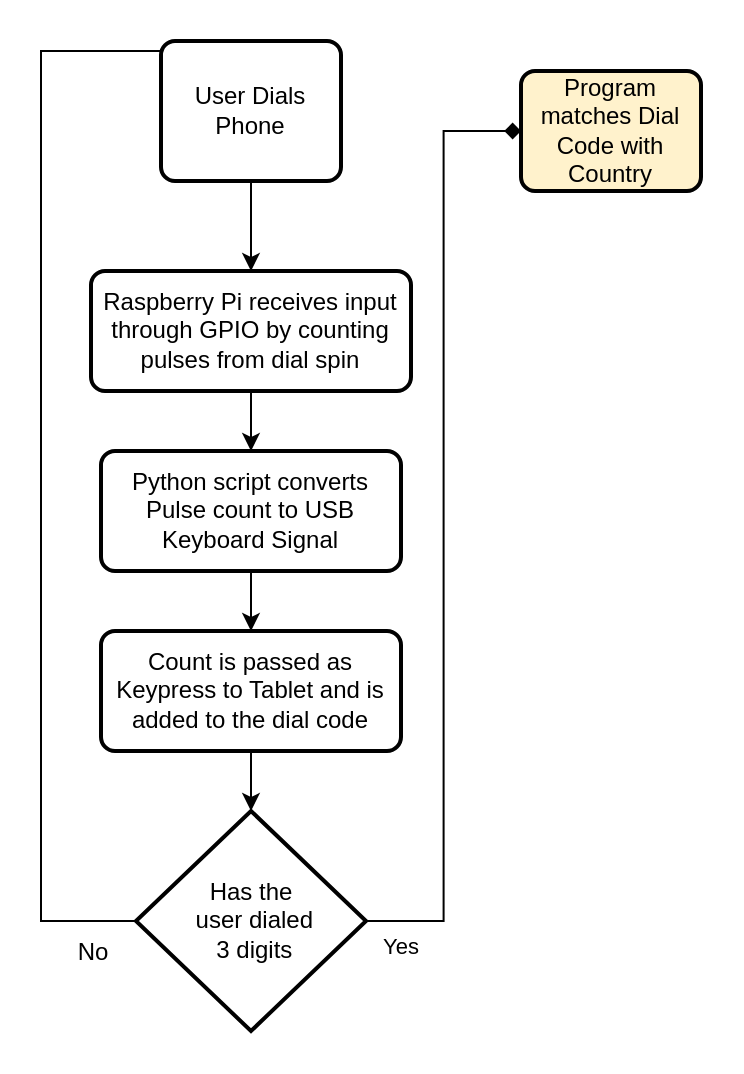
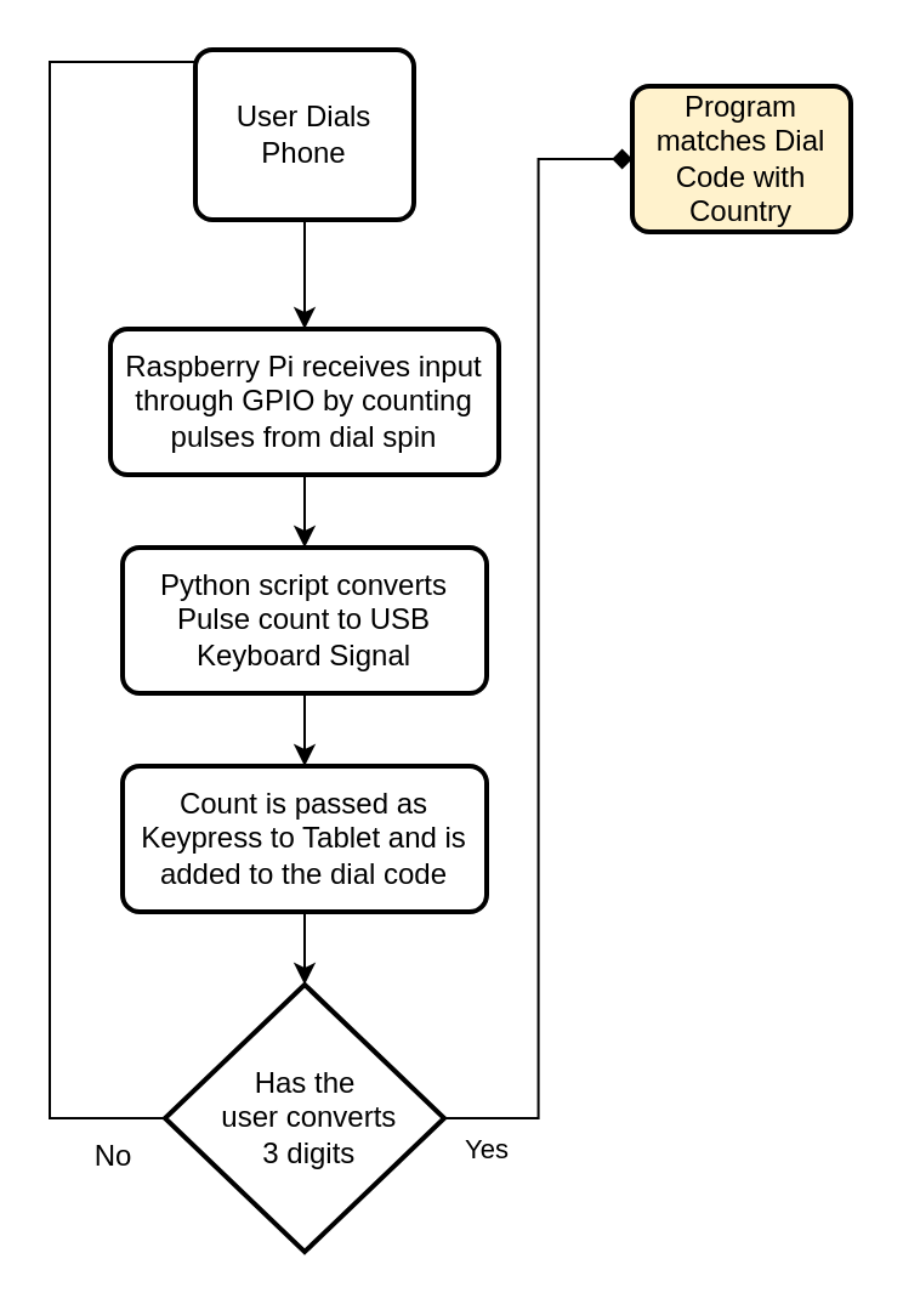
  <mxCell id="0" />
  <mxCell id="1" parent="0" />
  <mxCell id="2" value="" style="edgeStyle=orthogonalEdgeStyle;rounded=0;orthogonalLoop=1;jettySize=auto;html=1;entryX=0.5;entryY=0;entryDx=0;entryDy=0;" parent="1" source="9" target="11" edge="1"><mxGeometry relative="1" as="geometry"><mxPoint x="125" y="105" as="sourcePoint" /><mxPoint x="125" y="125" as="targetPoint" /></mxGeometry></mxCell>
  <mxCell id="3" style="edgeStyle=orthogonalEdgeStyle;rounded=0;orthogonalLoop=1;jettySize=auto;html=1;entryX=0.5;entryY=0;entryDx=0;entryDy=0;entryPerimeter=0;exitX=0.5;exitY=1;exitDx=0;exitDy=0;" parent="1" source="14" target="7" edge="1"><mxGeometry relative="1" as="geometry"><mxPoint x="120.029" y="405" as="sourcePoint" /></mxGeometry></mxCell>
  <mxCell id="4" style="edgeStyle=orthogonalEdgeStyle;rounded=0;orthogonalLoop=1;jettySize=auto;html=1;entryX=0.5;entryY=0;entryDx=0;entryDy=0;exitX=0;exitY=0.5;exitDx=0;exitDy=0;exitPerimeter=0;" parent="1" source="7" target="9" edge="1"><mxGeometry relative="1" as="geometry"><mxPoint x="125" y="55" as="targetPoint" /><Array as="points"><mxPoint x="20" y="460" /><mxPoint x="20" y="25" /><mxPoint x="125" y="25" /></Array></mxGeometry></mxCell>
  <mxCell id="5" value="No" style="edgeLabel;html=1;align=center;verticalAlign=top;resizable=0;points=[];fontSize=12;" parent="4" vertex="1" connectable="0"><mxGeometry x="-0.83" y="-3" relative="1" as="geometry"><mxPoint x="22" y="4" as="offset" /></mxGeometry></mxCell>
  <mxCell id="6" value="Yes" style="edgeStyle=orthogonalEdgeStyle;rounded=0;orthogonalLoop=1;jettySize=auto;html=1;entryX=0;entryY=0.5;entryDx=0;entryDy=0;verticalAlign=top;endArrow=diamond;" edge="1" parent="1" source="7" target="8"><mxGeometry x="-0.926" relative="1" as="geometry"><mxPoint as="offset" /></mxGeometry></mxCell>
- <mxCell id="7" value="Has the&lt;br&gt;&amp;nbsp;user dialed&lt;br&gt;&amp;nbsp;3 digits" style="strokeWidth=2;html=1;shape=mxgraph.flowchart.decision;whiteSpace=wrap;" parent="1" vertex="1"><mxGeometry x="67.5" y="405" width="115" height="110" as="geometry" /></mxCell>
+ <mxCell id="7" value="Has the&lt;br&gt;&amp;nbsp;user converts&lt;br&gt;&amp;nbsp;3 digits" style="strokeWidth=2;html=1;shape=mxgraph.flowchart.decision;whiteSpace=wrap;" parent="1" vertex="1"><mxGeometry x="67.5" y="405" width="115" height="110" as="geometry" /></mxCell>
  <mxCell id="8" value="&lt;span&gt;Program matches Dial Code with Country&lt;/span&gt;" style="rounded=1;whiteSpace=wrap;html=1;absoluteArcSize=1;arcSize=14;strokeWidth=2;fontSize=12;fillColor=#fff2cc;" parent="1" vertex="1"><mxGeometry x="260" y="35" width="90" height="60" as="geometry" /></mxCell>
  <mxCell id="9" value="User Dials &lt;br&gt;Phone" style="rounded=1;whiteSpace=wrap;html=1;absoluteArcSize=1;arcSize=14;strokeWidth=2;fontSize=12;" parent="1" vertex="1"><mxGeometry x="80" y="20" width="90" height="70" as="geometry" /></mxCell>
  <mxCell id="10" style="edgeStyle=orthogonalEdgeStyle;rounded=0;orthogonalLoop=1;jettySize=auto;html=1;entryX=0.5;entryY=0;entryDx=0;entryDy=0;fontSize=12;" parent="1" source="11" target="13" edge="1"><mxGeometry relative="1" as="geometry" /></mxCell>
  <mxCell id="11" value="&lt;span&gt;Raspberry Pi receives input through GPIO by counting pulses from dial spin&lt;/span&gt;" style="rounded=1;whiteSpace=wrap;html=1;absoluteArcSize=1;arcSize=14;strokeWidth=2;fontSize=12;" parent="1" vertex="1"><mxGeometry x="45" y="135" width="160" height="60" as="geometry" /></mxCell>
  <mxCell id="12" style="edgeStyle=orthogonalEdgeStyle;rounded=0;orthogonalLoop=1;jettySize=auto;html=1;entryX=0.5;entryY=0;entryDx=0;entryDy=0;fontSize=12;" parent="1" source="13" target="14" edge="1"><mxGeometry relative="1" as="geometry" /></mxCell>
  <mxCell id="13" value="&lt;span&gt;Python script converts Pulse count to USB Keyboard Signal&lt;/span&gt;" style="rounded=1;whiteSpace=wrap;html=1;absoluteArcSize=1;arcSize=14;strokeWidth=2;fontSize=12;" parent="1" vertex="1"><mxGeometry x="50" y="225" width="150" height="60" as="geometry" /></mxCell>
  <mxCell id="14" value="&lt;span&gt;Count is passed as Keypress to Tablet and is added to the dial code&lt;/span&gt;" style="rounded=1;whiteSpace=wrap;html=1;absoluteArcSize=1;arcSize=14;strokeWidth=2;fontSize=12;" parent="1" vertex="1"><mxGeometry x="50" y="315" width="150" height="60" as="geometry" /></mxCell>
